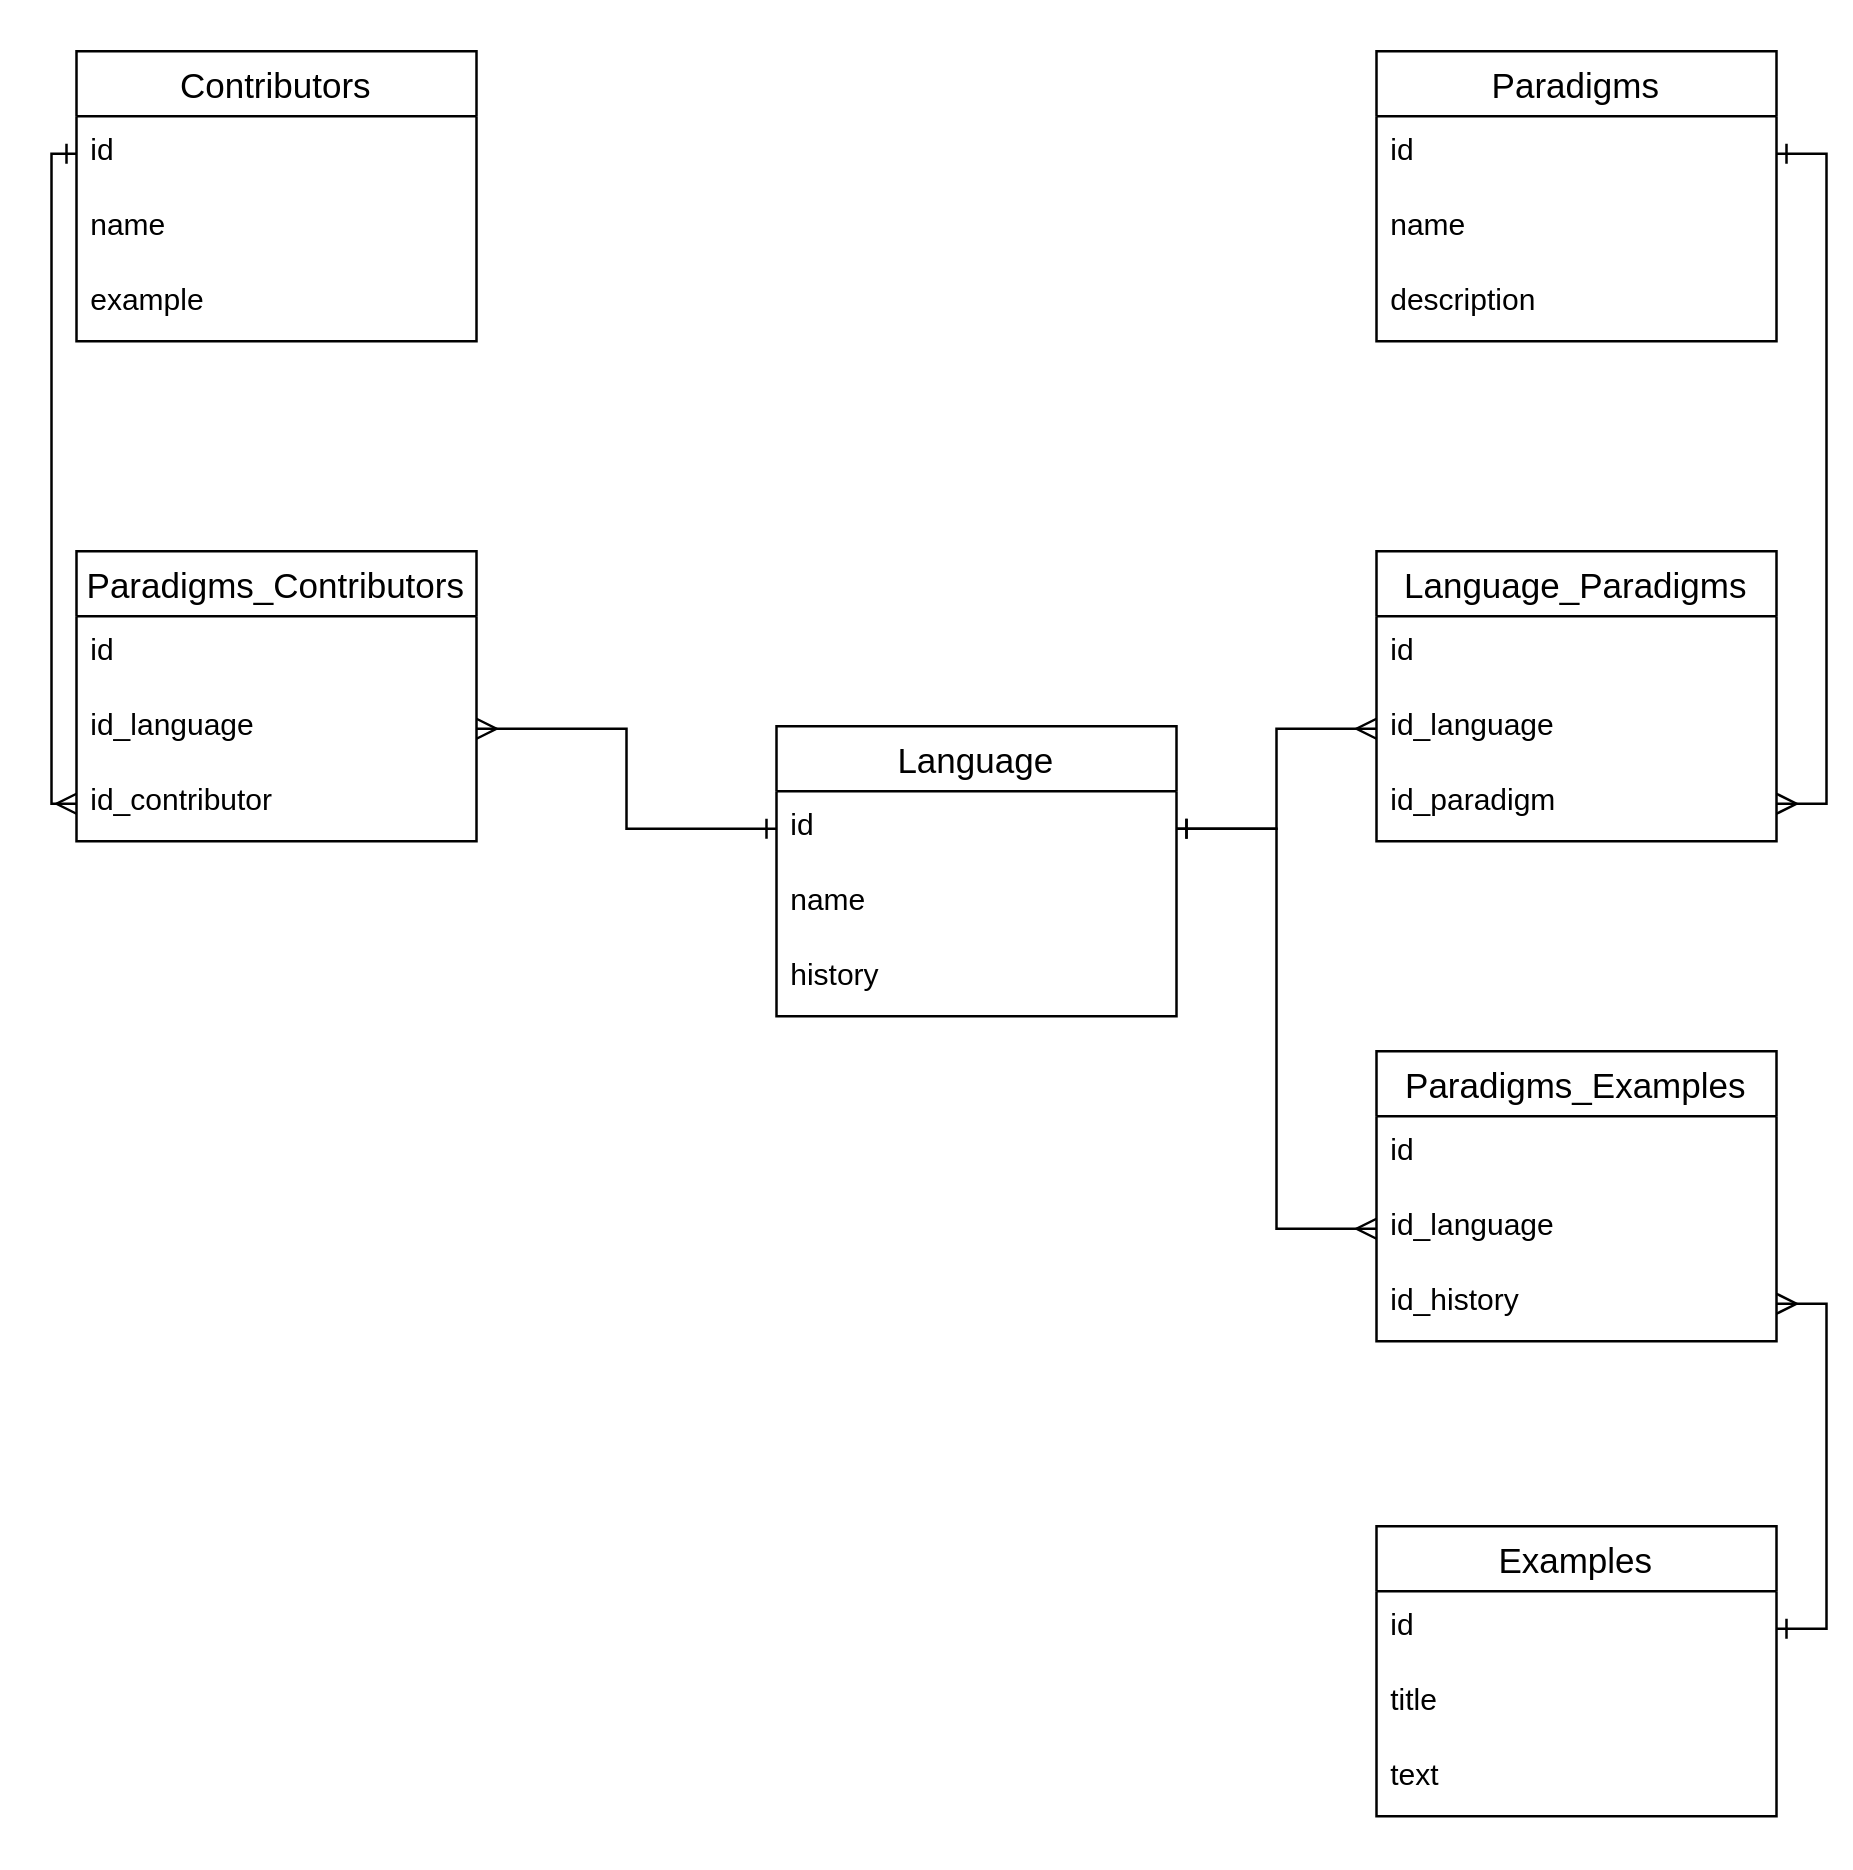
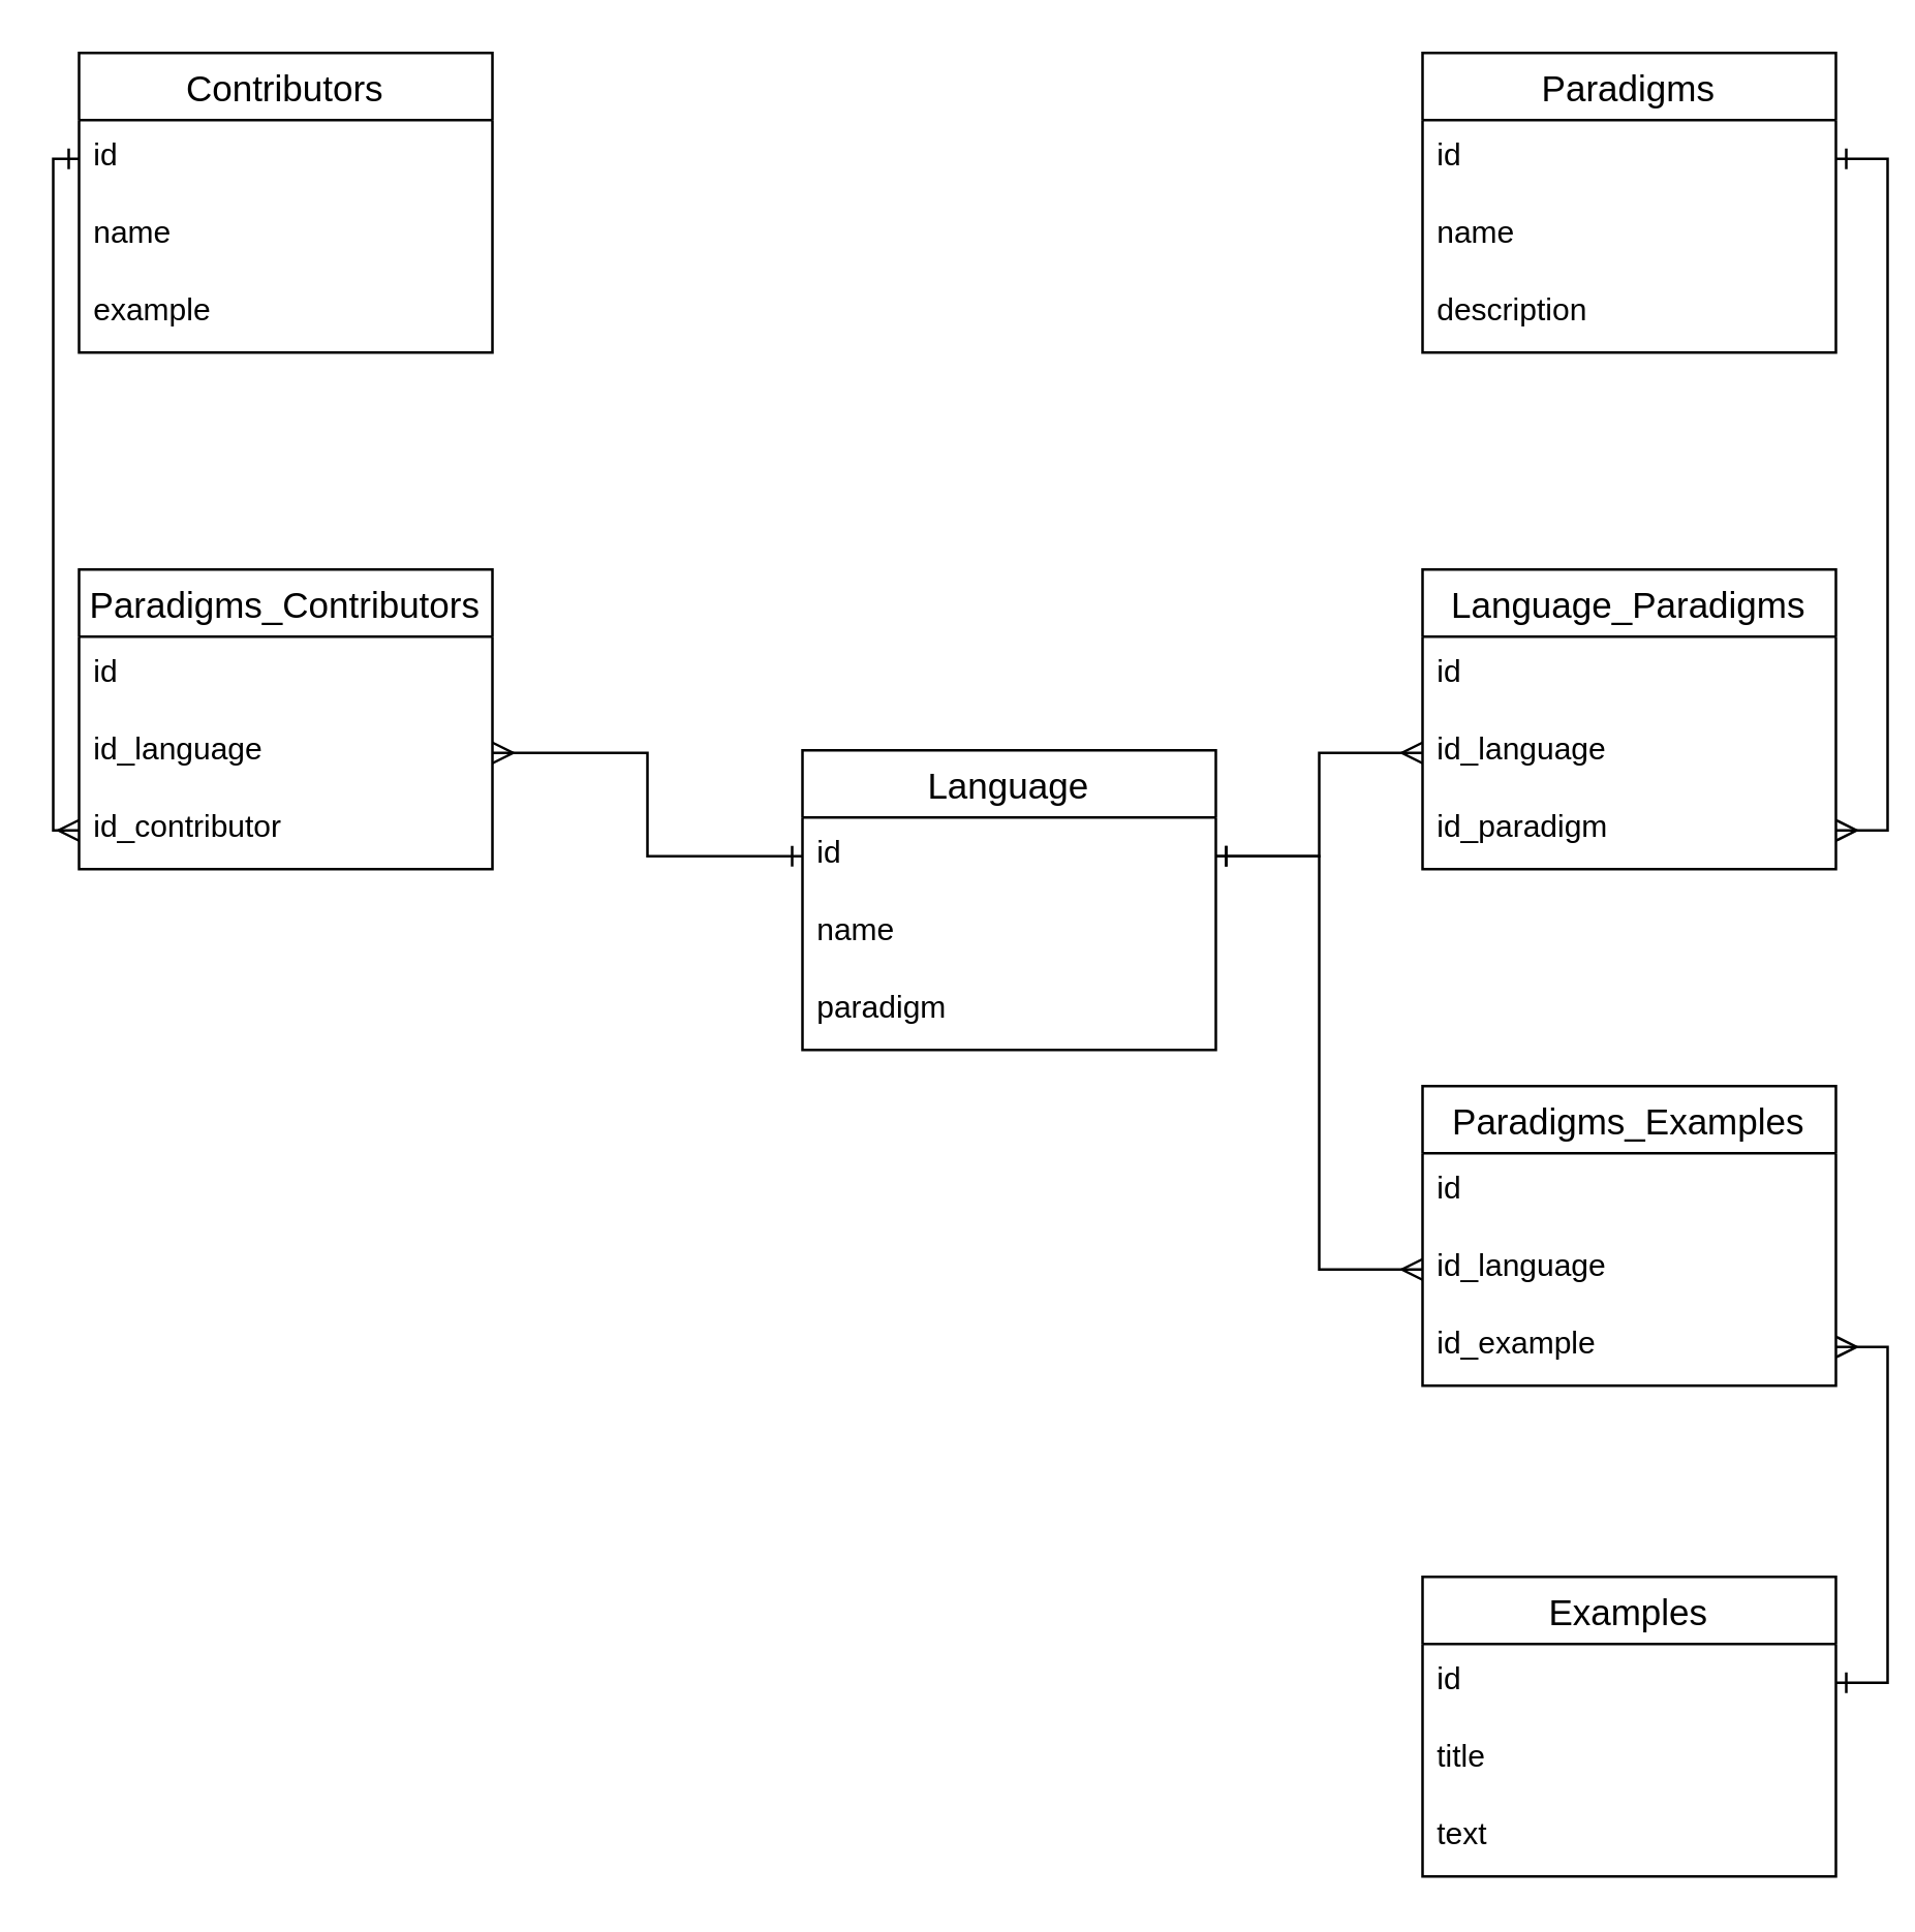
  <mxCell id="0" />
  <mxCell id="1" parent="0" />
  <mxCell id="2" value="Language" style="swimlane;fontStyle=0;childLayout=stackLayout;horizontal=1;startSize=26;horizontalStack=0;resizeParent=1;resizeParentMax=0;resizeLast=0;collapsible=1;marginBottom=0;align=center;fontSize=14;" parent="1" vertex="1"><mxGeometry x="310" y="290" width="160" height="116" as="geometry" /></mxCell>
  <mxCell id="3" value="id" style="text;strokeColor=none;fillColor=none;spacingLeft=4;spacingRight=4;overflow=hidden;rotatable=0;points=[[0,0.5],[1,0.5]];portConstraint=eastwest;fontSize=12;" parent="2" vertex="1"><mxGeometry y="26" width="160" height="30" as="geometry" /></mxCell>
  <mxCell id="4" value="name" style="text;strokeColor=none;fillColor=none;spacingLeft=4;spacingRight=4;overflow=hidden;rotatable=0;points=[[0,0.5],[1,0.5]];portConstraint=eastwest;fontSize=12;" parent="2" vertex="1"><mxGeometry y="56" width="160" height="30" as="geometry" /></mxCell>
- <mxCell id="5" value="history" style="text;strokeColor=none;fillColor=none;spacingLeft=4;spacingRight=4;overflow=hidden;rotatable=0;points=[[0,0.5],[1,0.5]];portConstraint=eastwest;fontSize=12;" parent="2" vertex="1"><mxGeometry y="86" width="160" height="30" as="geometry" /></mxCell>
+ <mxCell id="5" value="paradigm" style="text;strokeColor=none;fillColor=none;spacingLeft=4;spacingRight=4;overflow=hidden;rotatable=0;points=[[0,0.5],[1,0.5]];portConstraint=eastwest;fontSize=12;" parent="2" vertex="1"><mxGeometry y="86" width="160" height="30" as="geometry" /></mxCell>
  <mxCell id="6" value="Paradigms" style="swimlane;fontStyle=0;childLayout=stackLayout;horizontal=1;startSize=26;horizontalStack=0;resizeParent=1;resizeParentMax=0;resizeLast=0;collapsible=1;marginBottom=0;align=center;fontSize=14;" parent="1" vertex="1"><mxGeometry x="550" y="20" width="160" height="116" as="geometry" /></mxCell>
  <mxCell id="7" value="id" style="text;strokeColor=none;fillColor=none;spacingLeft=4;spacingRight=4;overflow=hidden;rotatable=0;points=[[0,0.5],[1,0.5]];portConstraint=eastwest;fontSize=12;" parent="6" vertex="1"><mxGeometry y="26" width="160" height="30" as="geometry" /></mxCell>
  <mxCell id="8" value="name" style="text;strokeColor=none;fillColor=none;spacingLeft=4;spacingRight=4;overflow=hidden;rotatable=0;points=[[0,0.5],[1,0.5]];portConstraint=eastwest;fontSize=12;" parent="6" vertex="1"><mxGeometry y="56" width="160" height="30" as="geometry" /></mxCell>
  <mxCell id="9" value="description" style="text;strokeColor=none;fillColor=none;spacingLeft=4;spacingRight=4;overflow=hidden;rotatable=0;points=[[0,0.5],[1,0.5]];portConstraint=eastwest;fontSize=12;" parent="6" vertex="1"><mxGeometry y="86" width="160" height="30" as="geometry" /></mxCell>
  <mxCell id="10" value="Contributors" style="swimlane;fontStyle=0;childLayout=stackLayout;horizontal=1;startSize=26;horizontalStack=0;resizeParent=1;resizeParentMax=0;resizeLast=0;collapsible=1;marginBottom=0;align=center;fontSize=14;" parent="1" vertex="1"><mxGeometry x="30" y="20" width="160" height="116" as="geometry" /></mxCell>
  <mxCell id="11" value="id" style="text;strokeColor=none;fillColor=none;spacingLeft=4;spacingRight=4;overflow=hidden;rotatable=0;points=[[0,0.5],[1,0.5]];portConstraint=eastwest;fontSize=12;" parent="10" vertex="1"><mxGeometry y="26" width="160" height="30" as="geometry" /></mxCell>
  <mxCell id="12" value="name" style="text;strokeColor=none;fillColor=none;spacingLeft=4;spacingRight=4;overflow=hidden;rotatable=0;points=[[0,0.5],[1,0.5]];portConstraint=eastwest;fontSize=12;" parent="10" vertex="1"><mxGeometry y="56" width="160" height="30" as="geometry" /></mxCell>
  <mxCell id="13" value="example" style="text;strokeColor=none;fillColor=none;spacingLeft=4;spacingRight=4;overflow=hidden;rotatable=0;points=[[0,0.5],[1,0.5]];portConstraint=eastwest;fontSize=12;" parent="10" vertex="1"><mxGeometry y="86" width="160" height="30" as="geometry" /></mxCell>
  <mxCell id="14" value="Paradigms_Contributors" style="swimlane;fontStyle=0;childLayout=stackLayout;horizontal=1;startSize=26;horizontalStack=0;resizeParent=1;resizeParentMax=0;resizeLast=0;collapsible=1;marginBottom=0;align=center;fontSize=14;" vertex="1" parent="1"><mxGeometry x="30" y="220" width="160" height="116" as="geometry" /></mxCell>
  <mxCell id="15" value="id" style="text;strokeColor=none;fillColor=none;spacingLeft=4;spacingRight=4;overflow=hidden;rotatable=0;points=[[0,0.5],[1,0.5]];portConstraint=eastwest;fontSize=12;" vertex="1" parent="14"><mxGeometry y="26" width="160" height="30" as="geometry" /></mxCell>
  <mxCell id="16" value="id_language" style="text;strokeColor=none;fillColor=none;spacingLeft=4;spacingRight=4;overflow=hidden;rotatable=0;points=[[0,0.5],[1,0.5]];portConstraint=eastwest;fontSize=12;" vertex="1" parent="14"><mxGeometry y="56" width="160" height="30" as="geometry" /></mxCell>
  <mxCell id="17" value="id_contributor" style="text;strokeColor=none;fillColor=none;spacingLeft=4;spacingRight=4;overflow=hidden;rotatable=0;points=[[0,0.5],[1,0.5]];portConstraint=eastwest;fontSize=12;" vertex="1" parent="14"><mxGeometry y="86" width="160" height="30" as="geometry" /></mxCell>
  <mxCell id="18" style="edgeStyle=orthogonalEdgeStyle;rounded=0;orthogonalLoop=1;jettySize=auto;html=1;entryX=0;entryY=0.5;entryDx=0;entryDy=0;exitX=0;exitY=0.5;exitDx=0;exitDy=0;endArrow=ERmany;endFill=0;startArrow=ERone;startFill=0;" edge="1" parent="1" source="11" target="17"><mxGeometry relative="1" as="geometry"><Array as="points"><mxPoint x="20" y="61" /><mxPoint x="20" y="321" /></Array></mxGeometry></mxCell>
  <mxCell id="19" style="edgeStyle=orthogonalEdgeStyle;rounded=0;orthogonalLoop=1;jettySize=auto;html=1;entryX=1;entryY=0.5;entryDx=0;entryDy=0;endArrow=ERmany;endFill=0;startArrow=ERone;startFill=0;" edge="1" parent="1" source="3" target="16"><mxGeometry relative="1" as="geometry" /></mxCell>
  <mxCell id="20" value="Language_Paradigms" style="swimlane;fontStyle=0;childLayout=stackLayout;horizontal=1;startSize=26;horizontalStack=0;resizeParent=1;resizeParentMax=0;resizeLast=0;collapsible=1;marginBottom=0;align=center;fontSize=14;" vertex="1" parent="1"><mxGeometry x="550" y="220" width="160" height="116" as="geometry" /></mxCell>
  <mxCell id="21" value="id" style="text;strokeColor=none;fillColor=none;spacingLeft=4;spacingRight=4;overflow=hidden;rotatable=0;points=[[0,0.5],[1,0.5]];portConstraint=eastwest;fontSize=12;" vertex="1" parent="20"><mxGeometry y="26" width="160" height="30" as="geometry" /></mxCell>
  <mxCell id="22" value="id_language" style="text;strokeColor=none;fillColor=none;spacingLeft=4;spacingRight=4;overflow=hidden;rotatable=0;points=[[0,0.5],[1,0.5]];portConstraint=eastwest;fontSize=12;" vertex="1" parent="20"><mxGeometry y="56" width="160" height="30" as="geometry" /></mxCell>
  <mxCell id="23" value="id_paradigm" style="text;strokeColor=none;fillColor=none;spacingLeft=4;spacingRight=4;overflow=hidden;rotatable=0;points=[[0,0.5],[1,0.5]];portConstraint=eastwest;fontSize=12;" vertex="1" parent="20"><mxGeometry y="86" width="160" height="30" as="geometry" /></mxCell>
  <mxCell id="24" style="edgeStyle=orthogonalEdgeStyle;rounded=0;orthogonalLoop=1;jettySize=auto;html=1;entryX=1;entryY=0.5;entryDx=0;entryDy=0;startArrow=ERone;startFill=0;endArrow=ERmany;endFill=0;exitX=1;exitY=0.5;exitDx=0;exitDy=0;" edge="1" parent="1" source="7" target="23"><mxGeometry relative="1" as="geometry" /></mxCell>
  <mxCell id="25" style="edgeStyle=orthogonalEdgeStyle;rounded=0;orthogonalLoop=1;jettySize=auto;html=1;entryX=0;entryY=0.5;entryDx=0;entryDy=0;startArrow=ERone;startFill=0;endArrow=ERmany;endFill=0;" edge="1" parent="1" source="3" target="22"><mxGeometry relative="1" as="geometry" /></mxCell>
  <mxCell id="26" style="edgeStyle=orthogonalEdgeStyle;rounded=0;orthogonalLoop=1;jettySize=auto;html=1;entryX=1;entryY=0.5;entryDx=0;entryDy=0;startArrow=ERone;startFill=0;endArrow=ERmany;endFill=0;exitX=1;exitY=0.5;exitDx=0;exitDy=0;" edge="1" parent="1" source="28" target="34"><mxGeometry relative="1" as="geometry" /></mxCell>
  <mxCell id="27" value="Examples" style="swimlane;fontStyle=0;childLayout=stackLayout;horizontal=1;startSize=26;horizontalStack=0;resizeParent=1;resizeParentMax=0;resizeLast=0;collapsible=1;marginBottom=0;align=center;fontSize=14;" vertex="1" parent="1"><mxGeometry x="550" y="610" width="160" height="116" as="geometry" /></mxCell>
  <mxCell id="28" value="id" style="text;strokeColor=none;fillColor=none;spacingLeft=4;spacingRight=4;overflow=hidden;rotatable=0;points=[[0,0.5],[1,0.5]];portConstraint=eastwest;fontSize=12;" vertex="1" parent="27"><mxGeometry y="26" width="160" height="30" as="geometry" /></mxCell>
  <mxCell id="29" value="title" style="text;strokeColor=none;fillColor=none;spacingLeft=4;spacingRight=4;overflow=hidden;rotatable=0;points=[[0,0.5],[1,0.5]];portConstraint=eastwest;fontSize=12;" vertex="1" parent="27"><mxGeometry y="56" width="160" height="30" as="geometry" /></mxCell>
  <mxCell id="30" value="text" style="text;strokeColor=none;fillColor=none;spacingLeft=4;spacingRight=4;overflow=hidden;rotatable=0;points=[[0,0.5],[1,0.5]];portConstraint=eastwest;fontSize=12;" vertex="1" parent="27"><mxGeometry y="86" width="160" height="30" as="geometry" /></mxCell>
  <mxCell id="31" value="Paradigms_Examples" style="swimlane;fontStyle=0;childLayout=stackLayout;horizontal=1;startSize=26;horizontalStack=0;resizeParent=1;resizeParentMax=0;resizeLast=0;collapsible=1;marginBottom=0;align=center;fontSize=14;" vertex="1" parent="1"><mxGeometry x="550" y="420" width="160" height="116" as="geometry" /></mxCell>
  <mxCell id="32" value="id" style="text;strokeColor=none;fillColor=none;spacingLeft=4;spacingRight=4;overflow=hidden;rotatable=0;points=[[0,0.5],[1,0.5]];portConstraint=eastwest;fontSize=12;" vertex="1" parent="31"><mxGeometry y="26" width="160" height="30" as="geometry" /></mxCell>
  <mxCell id="33" value="id_language" style="text;strokeColor=none;fillColor=none;spacingLeft=4;spacingRight=4;overflow=hidden;rotatable=0;points=[[0,0.5],[1,0.5]];portConstraint=eastwest;fontSize=12;" vertex="1" parent="31"><mxGeometry y="56" width="160" height="30" as="geometry" /></mxCell>
- <mxCell id="34" value="id_history" style="text;strokeColor=none;fillColor=none;spacingLeft=4;spacingRight=4;overflow=hidden;rotatable=0;points=[[0,0.5],[1,0.5]];portConstraint=eastwest;fontSize=12;" vertex="1" parent="31"><mxGeometry y="86" width="160" height="30" as="geometry" /></mxCell>
+ <mxCell id="34" value="id_example" style="text;strokeColor=none;fillColor=none;spacingLeft=4;spacingRight=4;overflow=hidden;rotatable=0;points=[[0,0.5],[1,0.5]];portConstraint=eastwest;fontSize=12;" vertex="1" parent="31"><mxGeometry y="86" width="160" height="30" as="geometry" /></mxCell>
  <mxCell id="35" style="edgeStyle=orthogonalEdgeStyle;rounded=0;orthogonalLoop=1;jettySize=auto;html=1;entryX=0;entryY=0.5;entryDx=0;entryDy=0;startArrow=ERone;startFill=0;endArrow=ERmany;endFill=0;" edge="1" parent="1" source="3" target="33"><mxGeometry relative="1" as="geometry" /></mxCell>
